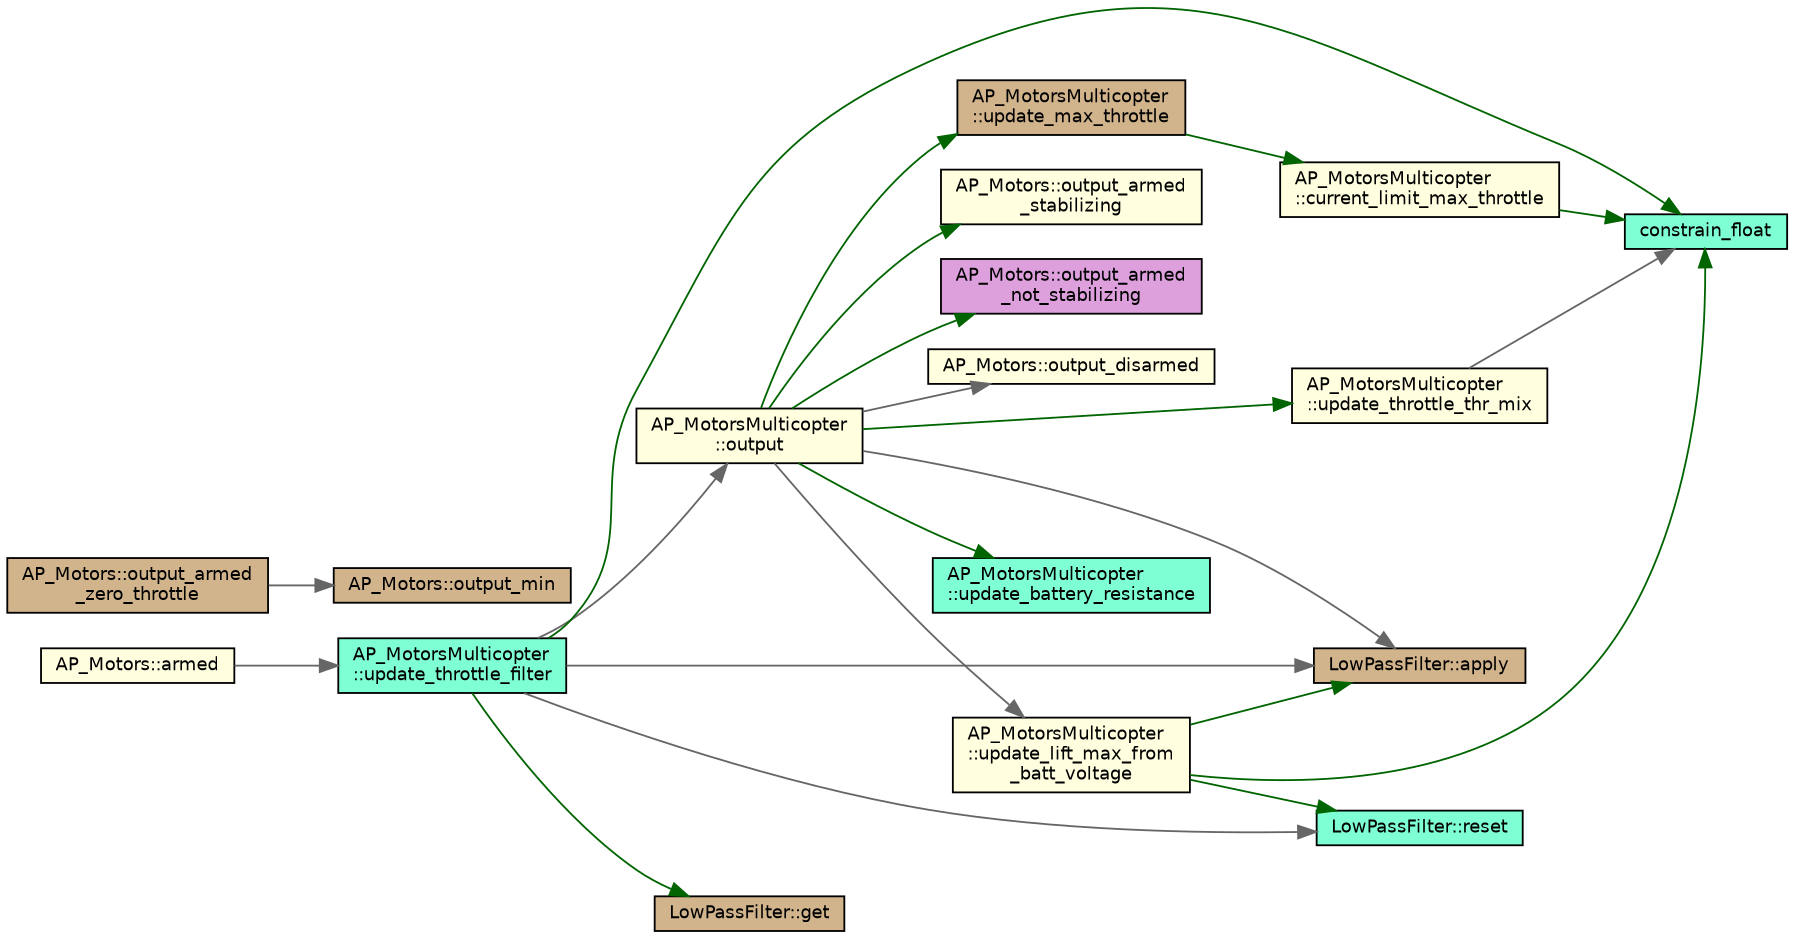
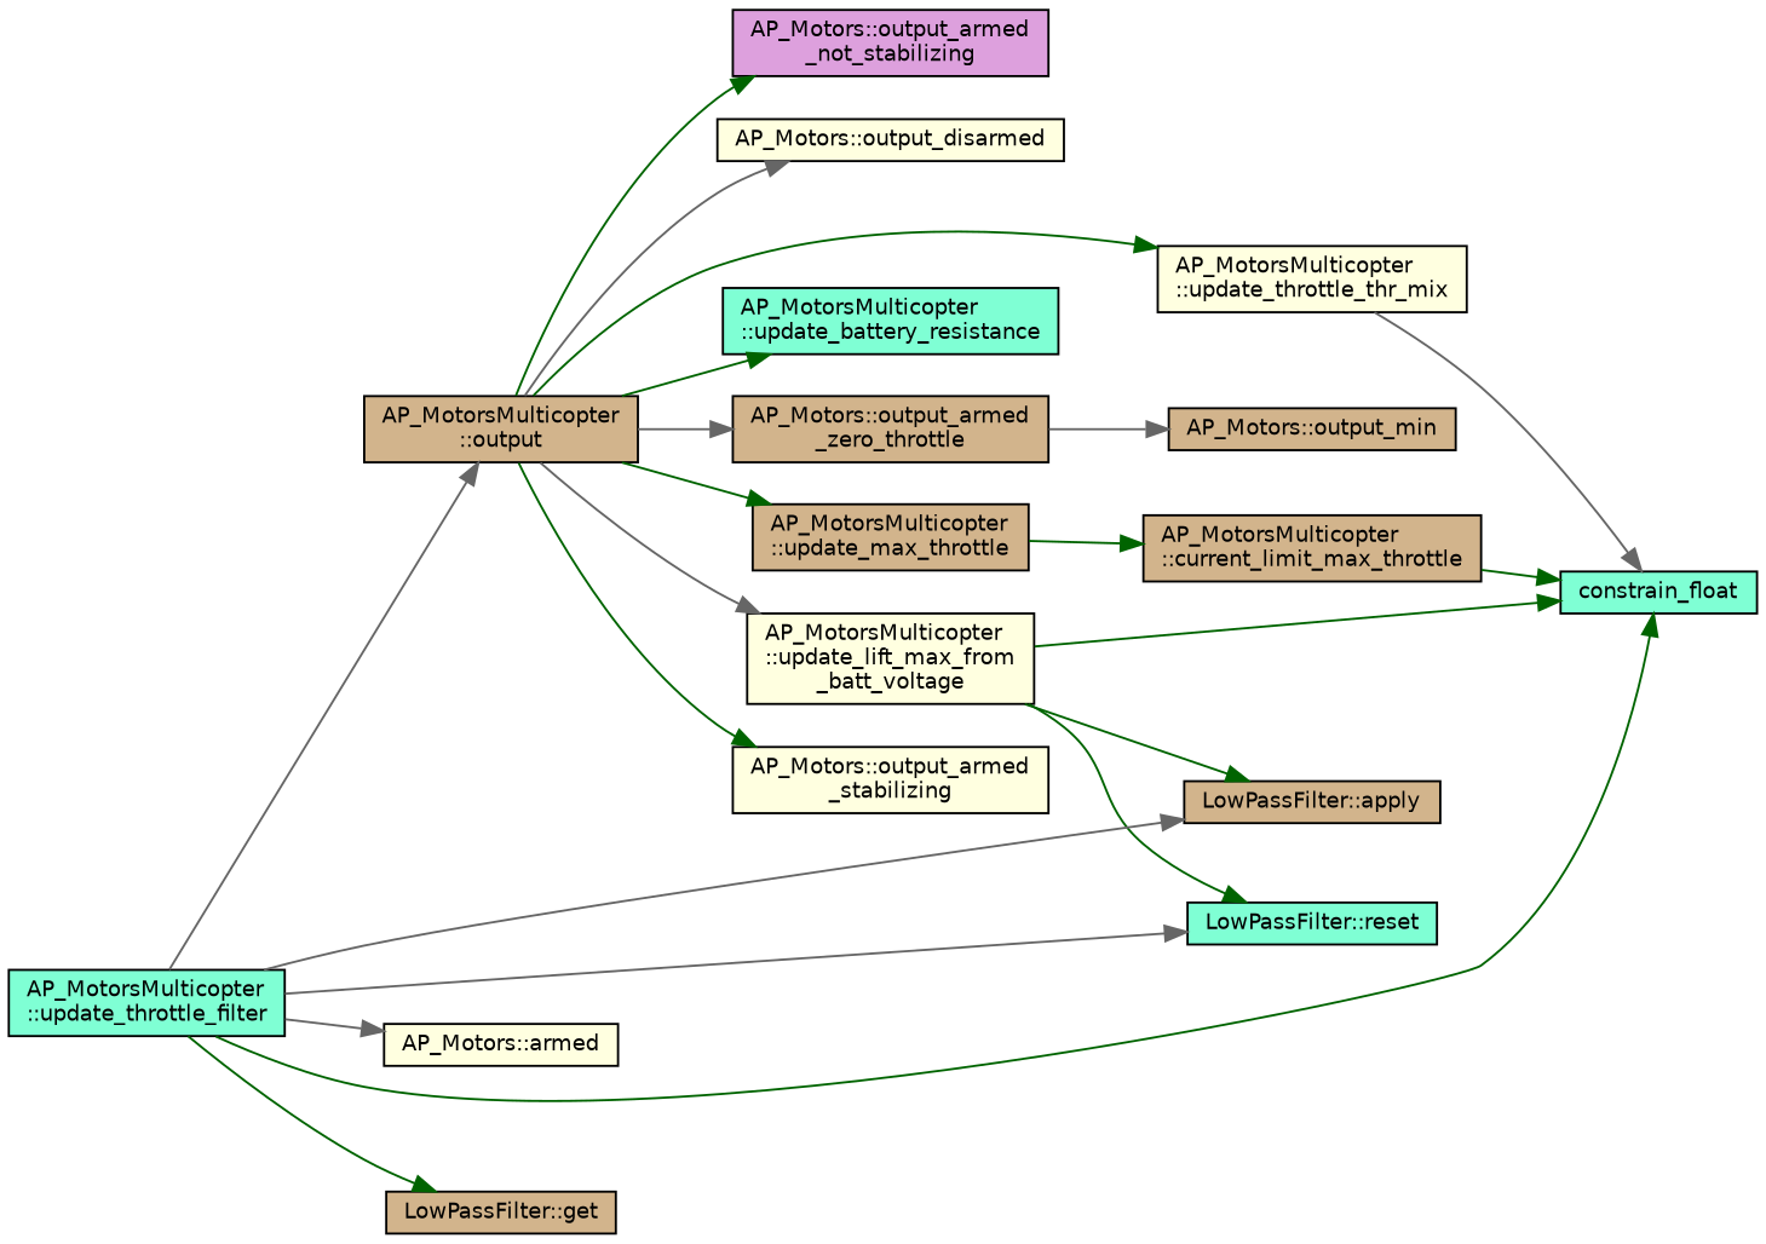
  digraph {
    rankdir=LR
    node [color=black fillcolor=tan fontname=Helvetica fontsize=10 shape=record style=filled]
    edge [color=darkgreen fontname=Helvetica fontsize=10 labelfontname=Helvetica labelfontsize=10 style=solid]
-   n1 [fillcolor=lightyellow fontcolor=black height=0.2 label="AP_MotorsMulticopter\l::output" width=0.4]
+   n1 [fontcolor=black height=0.2 label="AP_MotorsMulticopter\l::output" width=0.4]
    n2 [height=0.2 label="AP_MotorsMulticopter\l::update_max_throttle" width=0.4]
    n3 [fillcolor=aquamarine height=0.2 label="AP_MotorsMulticopter\l::update_battery_resistance" width=0.4]
    n4 [fillcolor=lightyellow height=0.2 label="AP_MotorsMulticopter\l::update_lift_max_from\l_batt_voltage" width=0.4]
    n5 [fillcolor=lightyellow height=0.2 label="AP_MotorsMulticopter\l::update_throttle_thr_mix" width=0.4]
    n6 [height=0.2 label="AP_Motors::output_armed\l_zero_throttle" width=0.4]
    n7 [fillcolor=lightyellow height=0.2 label="AP_Motors::output_armed\l_stabilizing" width=0.4]
    n8 [fillcolor=plum height=0.2 label="AP_Motors::output_armed\l_not_stabilizing" width=0.4]
    n9 [fillcolor=lightyellow height=0.2 label="AP_Motors::output_disarmed" width=0.4]
    n10 [fillcolor=aquamarine height=0.2 label="AP_MotorsMulticopter\l::update_throttle_filter" width=0.4]
    n11 [fillcolor=lightyellow height=0.2 label="AP_Motors::armed" width=0.4]
    n12 [height=0.2 label="LowPassFilter::apply" width=0.4]
    n13 [fillcolor=aquamarine height=0.2 label="LowPassFilter::reset" width=0.4]
    n14 [fillcolor=aquamarine height=0.2 label=constrain_float width=0.4]
    n15 [height=0.2 label="LowPassFilter::get" width=0.4]
-   n16 [fillcolor=lightyellow height=0.2 label="AP_MotorsMulticopter\l::current_limit_max_throttle" width=0.4]
+   n16 [height=0.2 label="AP_MotorsMulticopter\l::current_limit_max_throttle" width=0.4]
    n17 [height=0.2 label="AP_Motors::output_min" width=0.4]
    n1 -> n2
    n1 -> n3
    n1 -> n4 [color=gray40]
    n1 -> n5
-   n1 -> n12 [color=gray40]
+   n1 -> n6 [color=gray40]
    n1 -> n7
    n1 -> n8
    n1 -> n9 [color=gray40]
    n2 -> n16
    n4 -> n12
    n4 -> n13
    n4 -> n14
    n5 -> n14 [color=gray40]
    n6 -> n17 [color=gray40]
    n10 -> n1 [color=gray40]
-   n11 -> n10 [color=gray40]
+   n10 -> n11 [color=gray40]
    n10 -> n12 [color=gray40]
    n10 -> n13 [color=gray40]
    n10 -> n14
    n10 -> n15
    n16 -> n14
  }
